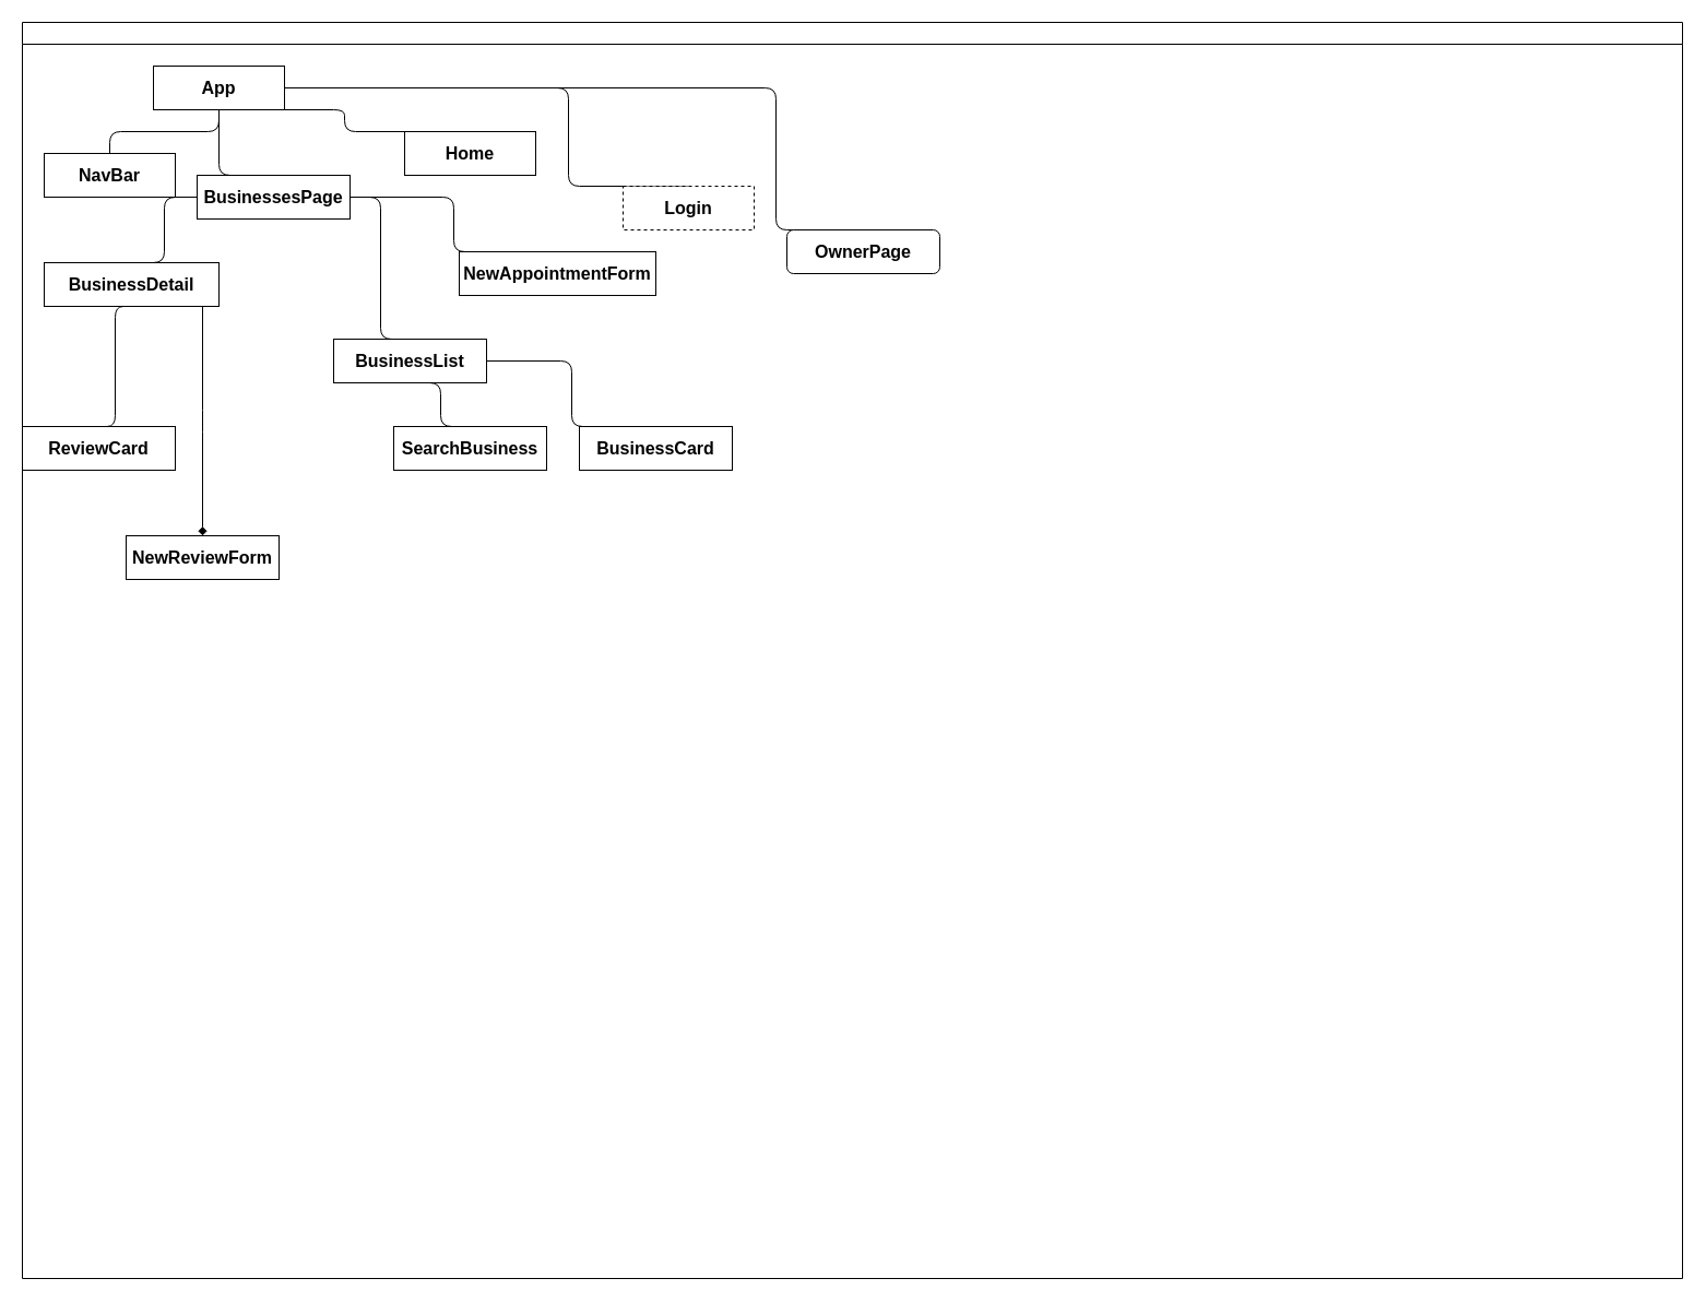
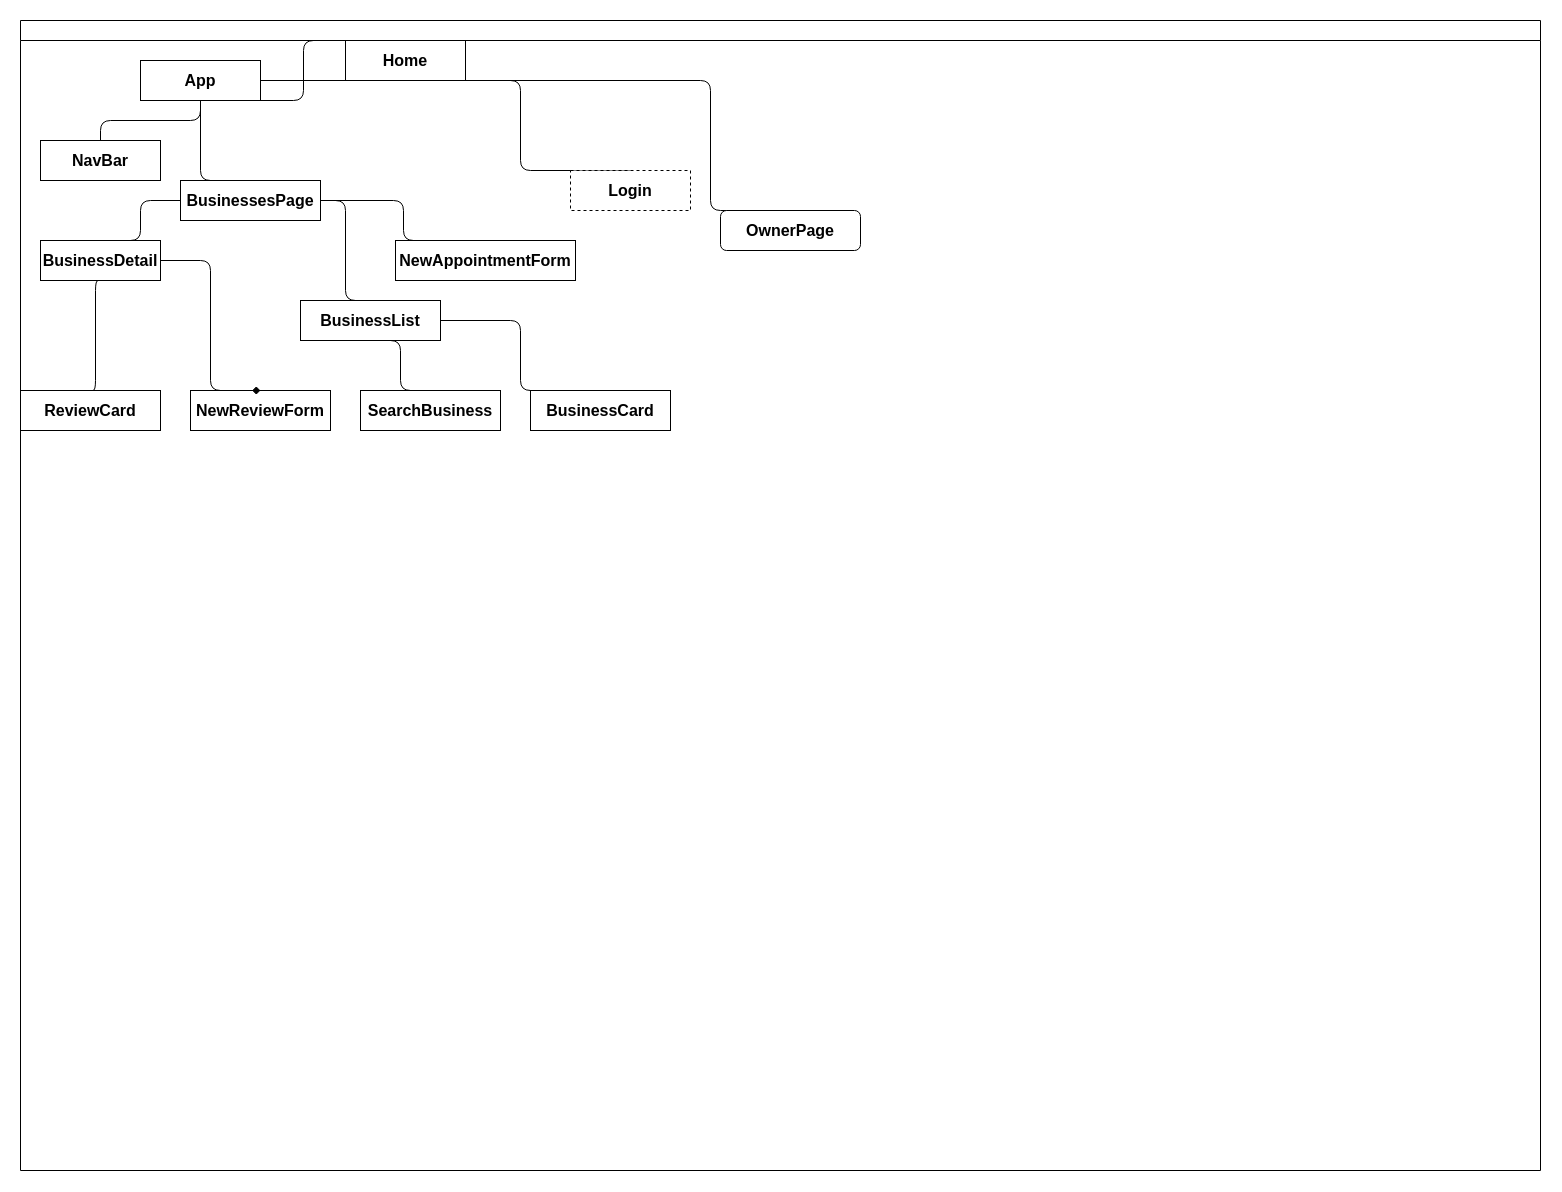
  <mxCell id="0" />
  <mxCell id="1" parent="0" />
  <mxCell id="2" value="&#10;&#10;&#10;&#10;&#10;&#10;&#10;&#10;&#10;&#10;&#10;&#10;&#10;&#10;&#10;&#10;&#10;&#10;&#10;&#10;&#10;&#10;&#10;&#10;" style="swimlane;startSize=20;horizontal=1;containerType=tree;align=center;" vertex="1" parent="1"><mxGeometry x="20" y="20" width="1520" height="1150" as="geometry" /></mxCell>
  <mxCell id="3" style="edgeStyle=elbowEdgeStyle;html=1;startArrow=none;endArrow=none;entryX=0.5;entryY=0;entryDx=0;entryDy=0;fontSize=16;" edge="1" parent="2" source="5" target="26"><mxGeometry relative="1" as="geometry"><Array as="points"><mxPoint x="690" y="60" /></Array></mxGeometry></mxCell>
  <mxCell id="4" style="edgeStyle=elbowEdgeStyle;html=1;startArrow=none;endArrow=none;entryX=0.5;entryY=0;entryDx=0;entryDy=0;fontSize=16;" edge="1" parent="2" source="5" target="27"><mxGeometry relative="1" as="geometry"><Array as="points"><mxPoint x="500" y="100" /></Array></mxGeometry></mxCell>
  <mxCell id="5" value="&lt;font style=&quot;font-size: 16px;&quot;&gt;&lt;b&gt;App&lt;/b&gt;&lt;b&gt;&lt;br&gt;&lt;/b&gt;&lt;/font&gt;" style="whiteSpace=wrap;html=1;treeFolding=1;treeMoving=1;newEdgeStyle={&quot;edgeStyle&quot;:&quot;elbowEdgeStyle&quot;,&quot;startArrow&quot;:&quot;none&quot;,&quot;endArrow&quot;:&quot;none&quot;};align=center;" vertex="1" parent="2"><mxGeometry x="120" y="40" width="120" height="40" as="geometry" /></mxCell>
  <mxCell id="6" value="" style="edgeStyle=elbowEdgeStyle;html=1;elbow=vertical;startArrow=none;endArrow=none;" edge="1" source="5" target="7" parent="2"><mxGeometry relative="1" as="geometry"><mxPoint x="100" y="50" as="sourcePoint" /></mxGeometry></mxCell>
  <mxCell id="7" value="&lt;font style=&quot;font-size: 16px;&quot;&gt;&lt;b&gt;NavBar&lt;/b&gt;&lt;b&gt;&lt;br&gt;&lt;/b&gt;&lt;/font&gt;" style="whiteSpace=wrap;html=1;treeFolding=1;treeMoving=1;newEdgeStyle={&quot;edgeStyle&quot;:&quot;elbowEdgeStyle&quot;,&quot;startArrow&quot;:&quot;none&quot;,&quot;endArrow&quot;:&quot;none&quot;};align=center;" vertex="1" parent="2"><mxGeometry x="20" y="120" width="120" height="40" as="geometry" /></mxCell>
- <mxCell id="8" value="&lt;font style=&quot;font-size: 16px;&quot;&gt;&lt;b&gt;NewReviewForm&lt;/b&gt;&lt;/font&gt;" style="whiteSpace=wrap;html=1;treeFolding=1;treeMoving=1;newEdgeStyle={&quot;edgeStyle&quot;:&quot;elbowEdgeStyle&quot;,&quot;startArrow&quot;:&quot;none&quot;,&quot;endArrow&quot;:&quot;none&quot;};" vertex="1" parent="2"><mxGeometry x="95" y="470" width="140" height="40" as="geometry" /></mxCell>
+ <mxCell id="8" value="&lt;font style=&quot;font-size: 16px;&quot;&gt;&lt;b&gt;NewReviewForm&lt;/b&gt;&lt;/font&gt;" style="whiteSpace=wrap;html=1;treeFolding=1;treeMoving=1;newEdgeStyle={&quot;edgeStyle&quot;:&quot;elbowEdgeStyle&quot;,&quot;startArrow&quot;:&quot;none&quot;,&quot;endArrow&quot;:&quot;none&quot;};" vertex="1" parent="2"><mxGeometry x="170" y="370" width="140" height="40" as="geometry" /></mxCell>
  <mxCell id="9" value="&lt;font style=&quot;font-size: 16px;&quot;&gt;&lt;b&gt;SearchBusiness&lt;/b&gt;&lt;/font&gt;" style="whiteSpace=wrap;html=1;treeFolding=1;treeMoving=1;newEdgeStyle={&quot;edgeStyle&quot;:&quot;elbowEdgeStyle&quot;,&quot;startArrow&quot;:&quot;none&quot;,&quot;endArrow&quot;:&quot;none&quot;};" vertex="1" parent="2"><mxGeometry x="340" y="370" width="140" height="40" as="geometry" /></mxCell>
  <mxCell id="10" style="edgeStyle=elbowEdgeStyle;html=1;startArrow=none;endArrow=none;entryX=0.5;entryY=0;entryDx=0;entryDy=0;fontSize=16;" edge="1" parent="2" source="11" target="15"><mxGeometry relative="1" as="geometry" /></mxCell>
- <mxCell id="11" value="&lt;font style=&quot;font-size: 16px;&quot;&gt;&lt;b&gt;BusinessList&lt;/b&gt;&lt;/font&gt;" style="whiteSpace=wrap;html=1;treeFolding=1;treeMoving=1;newEdgeStyle={&quot;edgeStyle&quot;:&quot;elbowEdgeStyle&quot;,&quot;startArrow&quot;:&quot;none&quot;,&quot;endArrow&quot;:&quot;none&quot;};" vertex="1" parent="2"><mxGeometry x="285" y="290" width="140" height="40" as="geometry" /></mxCell>
+ <mxCell id="11" value="&lt;font style=&quot;font-size: 16px;&quot;&gt;&lt;b&gt;BusinessList&lt;/b&gt;&lt;/font&gt;" style="whiteSpace=wrap;html=1;treeFolding=1;treeMoving=1;newEdgeStyle={&quot;edgeStyle&quot;:&quot;elbowEdgeStyle&quot;,&quot;startArrow&quot;:&quot;none&quot;,&quot;endArrow&quot;:&quot;none&quot;};" vertex="1" parent="2"><mxGeometry x="280" y="280" width="140" height="40" as="geometry" /></mxCell>
  <mxCell id="12" style="edgeStyle=elbowEdgeStyle;html=1;startArrow=none;endArrow=diamond;entryX=0.5;entryY=0;entryDx=0;entryDy=0;fontSize=16;" edge="1" parent="2" source="14" target="8"><mxGeometry relative="1" as="geometry" /></mxCell>
  <mxCell id="13" style="edgeStyle=elbowEdgeStyle;html=1;startArrow=none;endArrow=none;exitX=0.5;exitY=1;exitDx=0;exitDy=0;entryX=0.5;entryY=0;entryDx=0;entryDy=0;fontSize=16;" edge="1" parent="2" source="14" target="21"><mxGeometry relative="1" as="geometry" /></mxCell>
- <mxCell id="14" value="&lt;font style=&quot;font-size: 16px;&quot;&gt;&lt;b&gt;BusinessDetail&lt;/b&gt;&lt;/font&gt;" style="whiteSpace=wrap;html=1;treeFolding=1;treeMoving=1;newEdgeStyle={&quot;edgeStyle&quot;:&quot;elbowEdgeStyle&quot;,&quot;startArrow&quot;:&quot;none&quot;,&quot;endArrow&quot;:&quot;none&quot;};" vertex="1" parent="2"><mxGeometry x="20" y="220" width="160" height="40" as="geometry" /></mxCell>
+ <mxCell id="14" value="&lt;font style=&quot;font-size: 16px;&quot;&gt;&lt;b&gt;BusinessDetail&lt;/b&gt;&lt;/font&gt;" style="whiteSpace=wrap;html=1;treeFolding=1;treeMoving=1;newEdgeStyle={&quot;edgeStyle&quot;:&quot;elbowEdgeStyle&quot;,&quot;startArrow&quot;:&quot;none&quot;,&quot;endArrow&quot;:&quot;none&quot;};" vertex="1" parent="2"><mxGeometry x="20" y="220" width="120" height="40" as="geometry" /></mxCell>
  <mxCell id="15" value="&lt;font style=&quot;font-size: 16px;&quot;&gt;&lt;b&gt;BusinessCard&lt;/b&gt;&lt;/font&gt;" style="whiteSpace=wrap;html=1;treeFolding=1;treeMoving=1;newEdgeStyle={&quot;edgeStyle&quot;:&quot;elbowEdgeStyle&quot;,&quot;startArrow&quot;:&quot;none&quot;,&quot;endArrow&quot;:&quot;none&quot;};" vertex="1" parent="2"><mxGeometry x="510" y="370" width="140" height="40" as="geometry" /></mxCell>
  <mxCell id="16" style="edgeStyle=elbowEdgeStyle;html=1;startArrow=none;endArrow=none;entryX=0.5;entryY=0;entryDx=0;entryDy=0;fontSize=16;" edge="1" parent="2" source="17" target="25"><mxGeometry relative="1" as="geometry" /></mxCell>
- <mxCell id="17" value="&lt;font style=&quot;font-size: 16px;&quot;&gt;&lt;b&gt;BusinessesPage&lt;/b&gt;&lt;/font&gt;" style="whiteSpace=wrap;html=1;treeFolding=1;treeMoving=1;newEdgeStyle={&quot;edgeStyle&quot;:&quot;elbowEdgeStyle&quot;,&quot;startArrow&quot;:&quot;none&quot;,&quot;endArrow&quot;:&quot;none&quot;};" vertex="1" parent="2"><mxGeometry x="160" y="140" width="140" height="40" as="geometry" /></mxCell>
+ <mxCell id="17" value="&lt;font style=&quot;font-size: 16px;&quot;&gt;&lt;b&gt;BusinessesPage&lt;/b&gt;&lt;/font&gt;" style="whiteSpace=wrap;html=1;treeFolding=1;treeMoving=1;newEdgeStyle={&quot;edgeStyle&quot;:&quot;elbowEdgeStyle&quot;,&quot;startArrow&quot;:&quot;none&quot;,&quot;endArrow&quot;:&quot;none&quot;};" vertex="1" parent="2"><mxGeometry x="160" y="160" width="140" height="40" as="geometry" /></mxCell>
  <mxCell id="18" style="edgeStyle=elbowEdgeStyle;html=1;startArrow=none;endArrow=none;entryX=0.5;entryY=0;entryDx=0;entryDy=0;fontSize=16;" edge="1" parent="2" source="17" target="14"><mxGeometry relative="1" as="geometry" /></mxCell>
  <mxCell id="19" style="edgeStyle=elbowEdgeStyle;html=1;startArrow=none;endArrow=none;entryX=0.5;entryY=0;entryDx=0;entryDy=0;fontSize=16;exitX=0.5;exitY=1;exitDx=0;exitDy=0;" edge="1" parent="2" source="11" target="9"><mxGeometry relative="1" as="geometry"><mxPoint x="310" y="280" as="sourcePoint" /></mxGeometry></mxCell>
  <mxCell id="20" style="edgeStyle=elbowEdgeStyle;html=1;startArrow=none;endArrow=none;entryX=0.5;entryY=0;entryDx=0;entryDy=0;fontSize=16;" edge="1" parent="2" source="17" target="11"><mxGeometry relative="1" as="geometry" /></mxCell>
  <mxCell id="21" value="&lt;font style=&quot;font-size: 16px;&quot;&gt;&lt;b&gt;ReviewCard&lt;/b&gt;&lt;/font&gt;" style="whiteSpace=wrap;html=1;treeFolding=1;treeMoving=1;newEdgeStyle={&quot;edgeStyle&quot;:&quot;elbowEdgeStyle&quot;,&quot;startArrow&quot;:&quot;none&quot;,&quot;endArrow&quot;:&quot;none&quot;};" vertex="1" parent="2"><mxGeometry y="370" width="140" height="40" as="geometry" /></mxCell>
- <mxCell id="22" value="&lt;font style=&quot;font-size: 16px;&quot;&gt;&lt;b&gt;Home&lt;/b&gt;&lt;/font&gt;" style="whiteSpace=wrap;html=1;treeFolding=1;treeMoving=1;newEdgeStyle={&quot;edgeStyle&quot;:&quot;elbowEdgeStyle&quot;,&quot;startArrow&quot;:&quot;none&quot;,&quot;endArrow&quot;:&quot;none&quot;};" vertex="1" parent="2"><mxGeometry x="350" y="100" width="120" height="40" as="geometry" /></mxCell>
+ <mxCell id="22" value="&lt;font style=&quot;font-size: 16px;&quot;&gt;&lt;b&gt;Home&lt;/b&gt;&lt;/font&gt;" style="whiteSpace=wrap;html=1;treeFolding=1;treeMoving=1;newEdgeStyle={&quot;edgeStyle&quot;:&quot;elbowEdgeStyle&quot;,&quot;startArrow&quot;:&quot;none&quot;,&quot;endArrow&quot;:&quot;none&quot;};" vertex="1" parent="2"><mxGeometry x="325" y="20" width="120" height="40" as="geometry" /></mxCell>
  <mxCell id="23" style="edgeStyle=elbowEdgeStyle;html=1;startArrow=none;endArrow=none;exitX=0.5;exitY=0;exitDx=0;exitDy=0;entryX=0.5;entryY=1;entryDx=0;entryDy=0;fontSize=16;" edge="1" parent="2" source="22" target="5"><mxGeometry relative="1" as="geometry" /></mxCell>
  <mxCell id="24" style="edgeStyle=elbowEdgeStyle;html=1;startArrow=none;endArrow=none;entryX=0.5;entryY=0;entryDx=0;entryDy=0;fontSize=16;" edge="1" parent="2" source="5" target="17"><mxGeometry relative="1" as="geometry"><Array as="points"><mxPoint x="180" y="120" /></Array></mxGeometry></mxCell>
- <mxCell id="25" value="&lt;font style=&quot;font-size: 16px;&quot;&gt;&lt;b&gt;NewAppointmentForm&lt;/b&gt;&lt;/font&gt;" style="whiteSpace=wrap;html=1;treeFolding=1;treeMoving=1;newEdgeStyle={&quot;edgeStyle&quot;:&quot;elbowEdgeStyle&quot;,&quot;startArrow&quot;:&quot;none&quot;,&quot;endArrow&quot;:&quot;none&quot;};" vertex="1" parent="2"><mxGeometry x="400" y="210" width="180" height="40" as="geometry" /></mxCell>
+ <mxCell id="25" value="&lt;font style=&quot;font-size: 16px;&quot;&gt;&lt;b&gt;NewAppointmentForm&lt;/b&gt;&lt;/font&gt;" style="whiteSpace=wrap;html=1;treeFolding=1;treeMoving=1;newEdgeStyle={&quot;edgeStyle&quot;:&quot;elbowEdgeStyle&quot;,&quot;startArrow&quot;:&quot;none&quot;,&quot;endArrow&quot;:&quot;none&quot;};" vertex="1" parent="2"><mxGeometry x="375" y="220" width="180" height="40" as="geometry" /></mxCell>
  <mxCell id="26" value="&lt;span style=&quot;font-size: 16px;&quot;&gt;&lt;b&gt;OwnerPage&lt;/b&gt;&lt;/span&gt;" style="whiteSpace=wrap;html=1;treeFolding=1;treeMoving=1;newEdgeStyle={&quot;edgeStyle&quot;:&quot;elbowEdgeStyle&quot;,&quot;startArrow&quot;:&quot;none&quot;,&quot;endArrow&quot;:&quot;none&quot;};rounded=1;" vertex="1" parent="2"><mxGeometry x="700" y="190" width="140" height="40" as="geometry" /></mxCell>
  <mxCell id="27" value="&lt;font style=&quot;font-size: 16px;&quot;&gt;&lt;b&gt;Login&lt;/b&gt;&lt;b&gt;&lt;br&gt;&lt;/b&gt;&lt;/font&gt;" style="whiteSpace=wrap;html=1;treeFolding=1;treeMoving=1;newEdgeStyle={&quot;edgeStyle&quot;:&quot;elbowEdgeStyle&quot;,&quot;startArrow&quot;:&quot;none&quot;,&quot;endArrow&quot;:&quot;none&quot;};align=center;dashed=1;" vertex="1" parent="2"><mxGeometry x="550" y="150" width="120" height="40" as="geometry" /></mxCell>
